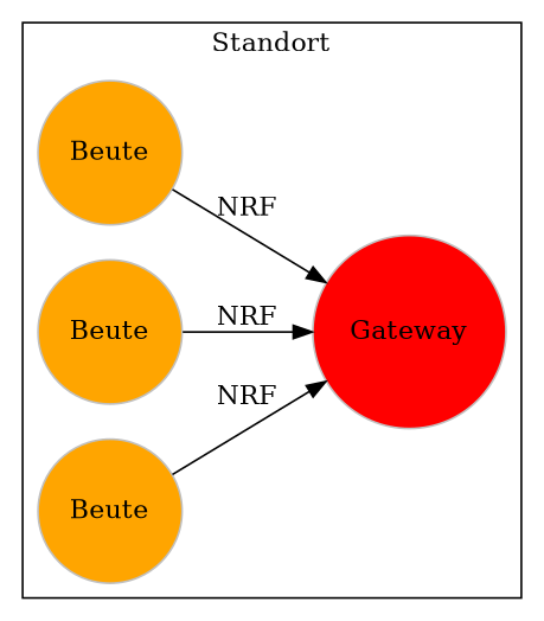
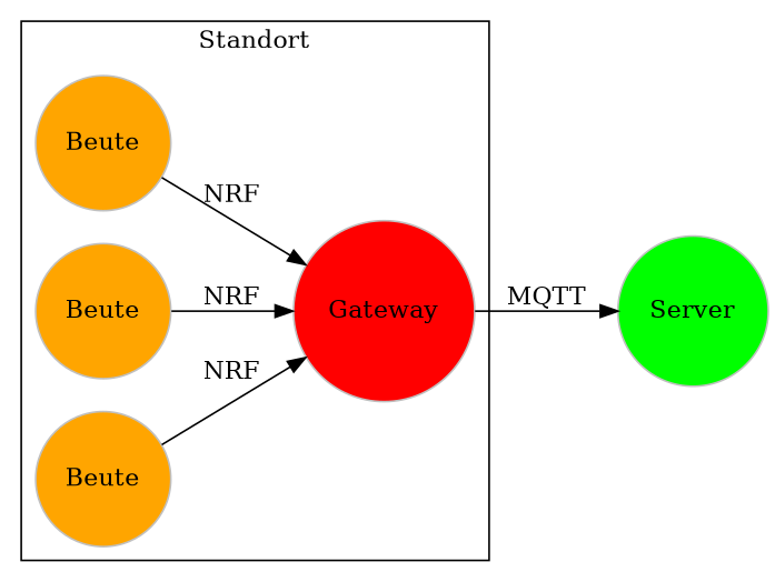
  digraph {
    rankdir=LR
    node [color=gray fillcolor=orange shape=circle style=filled]
    n1 [fillcolor=red label=Gateway]
    n2 [label=Beute]
    n3 [label=Beute]
    n4 [label=Beute]
+   n5 [fillcolor=green label=Server]
    subgraph cluster_1 {
      color=black
      label=Standort
      n1
      n2
      n3
      n4
    }
+   n1 -> n5 [label=MQTT labeldistance=10]
    n2 -> n1 [label=NRF]
    n3 -> n1 [label=NRF]
    n4 -> n1 [label=NRF]
  }
